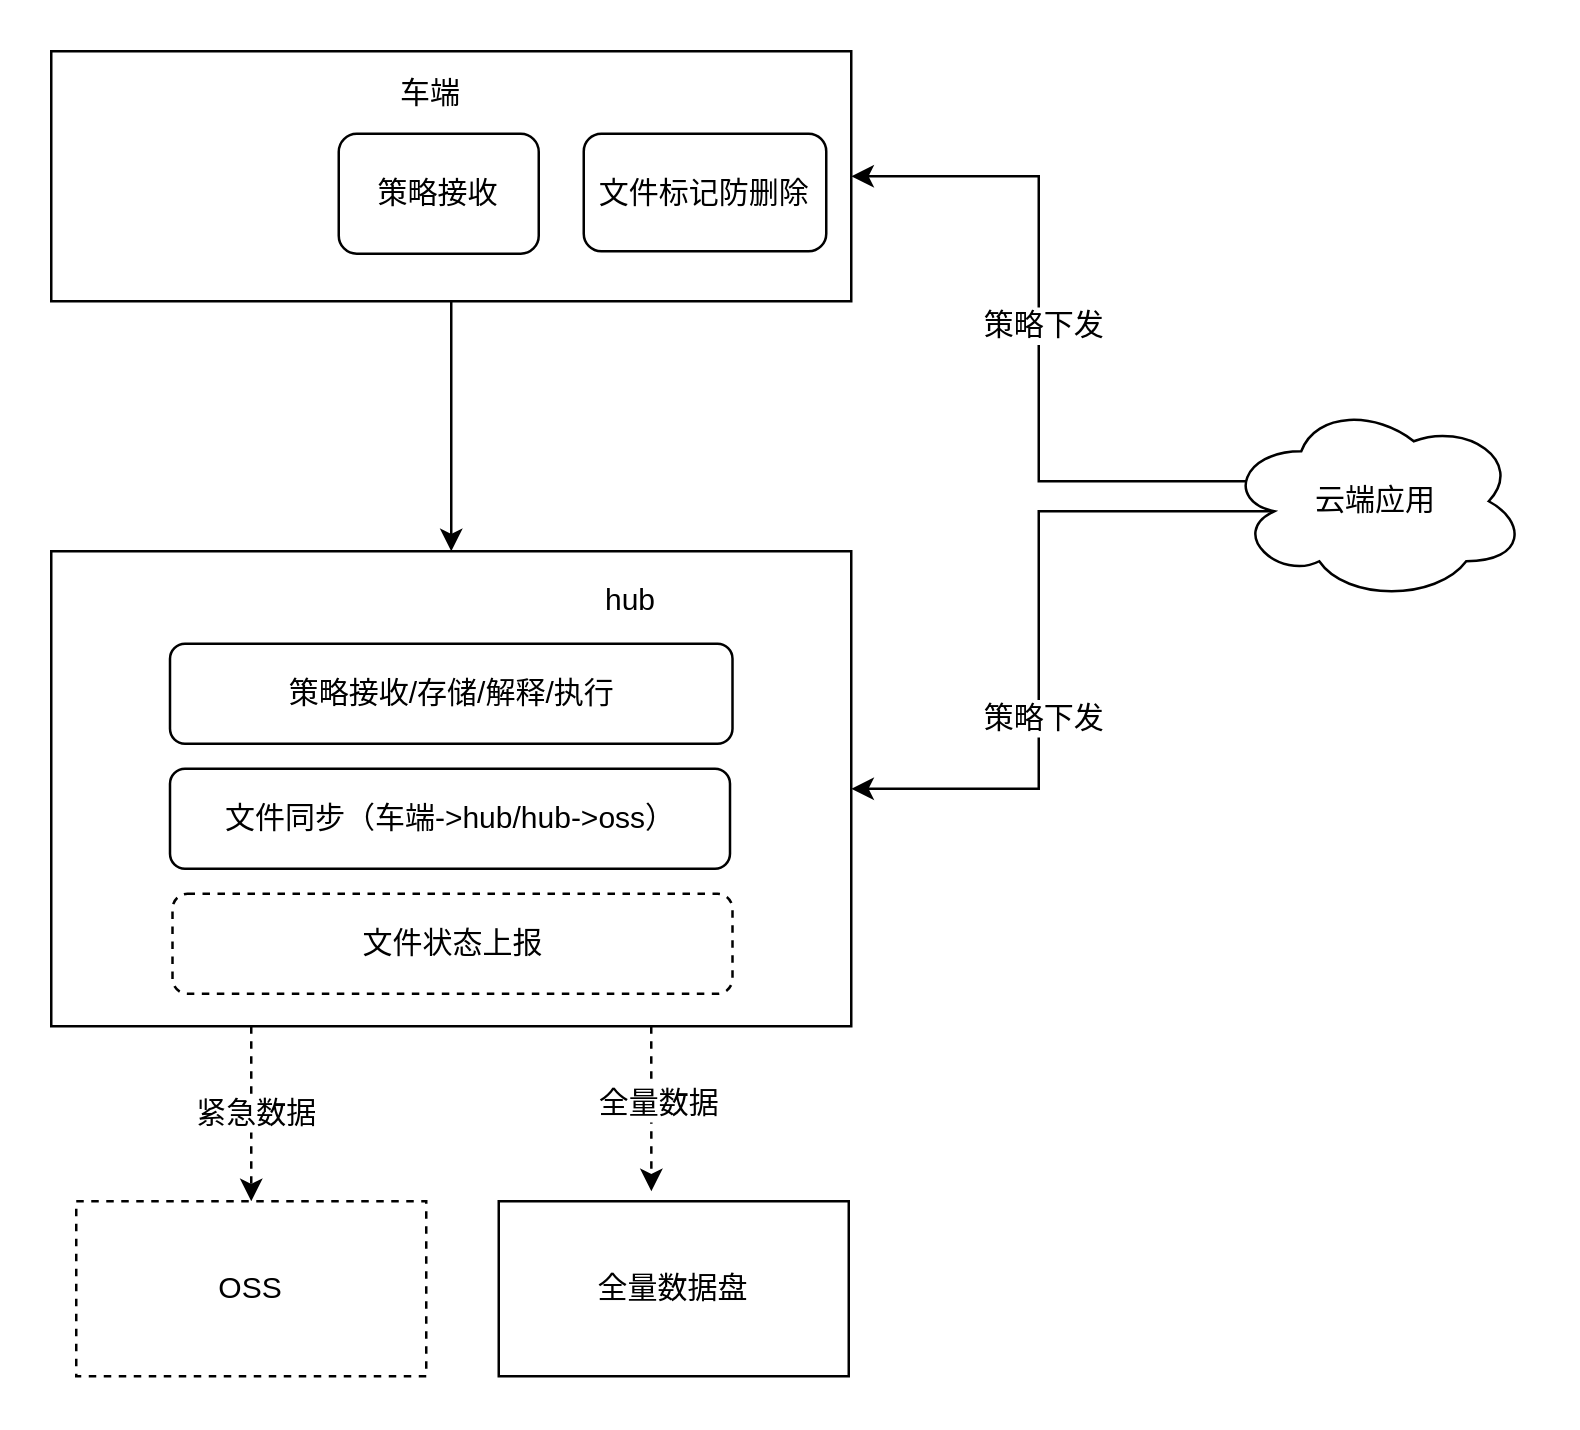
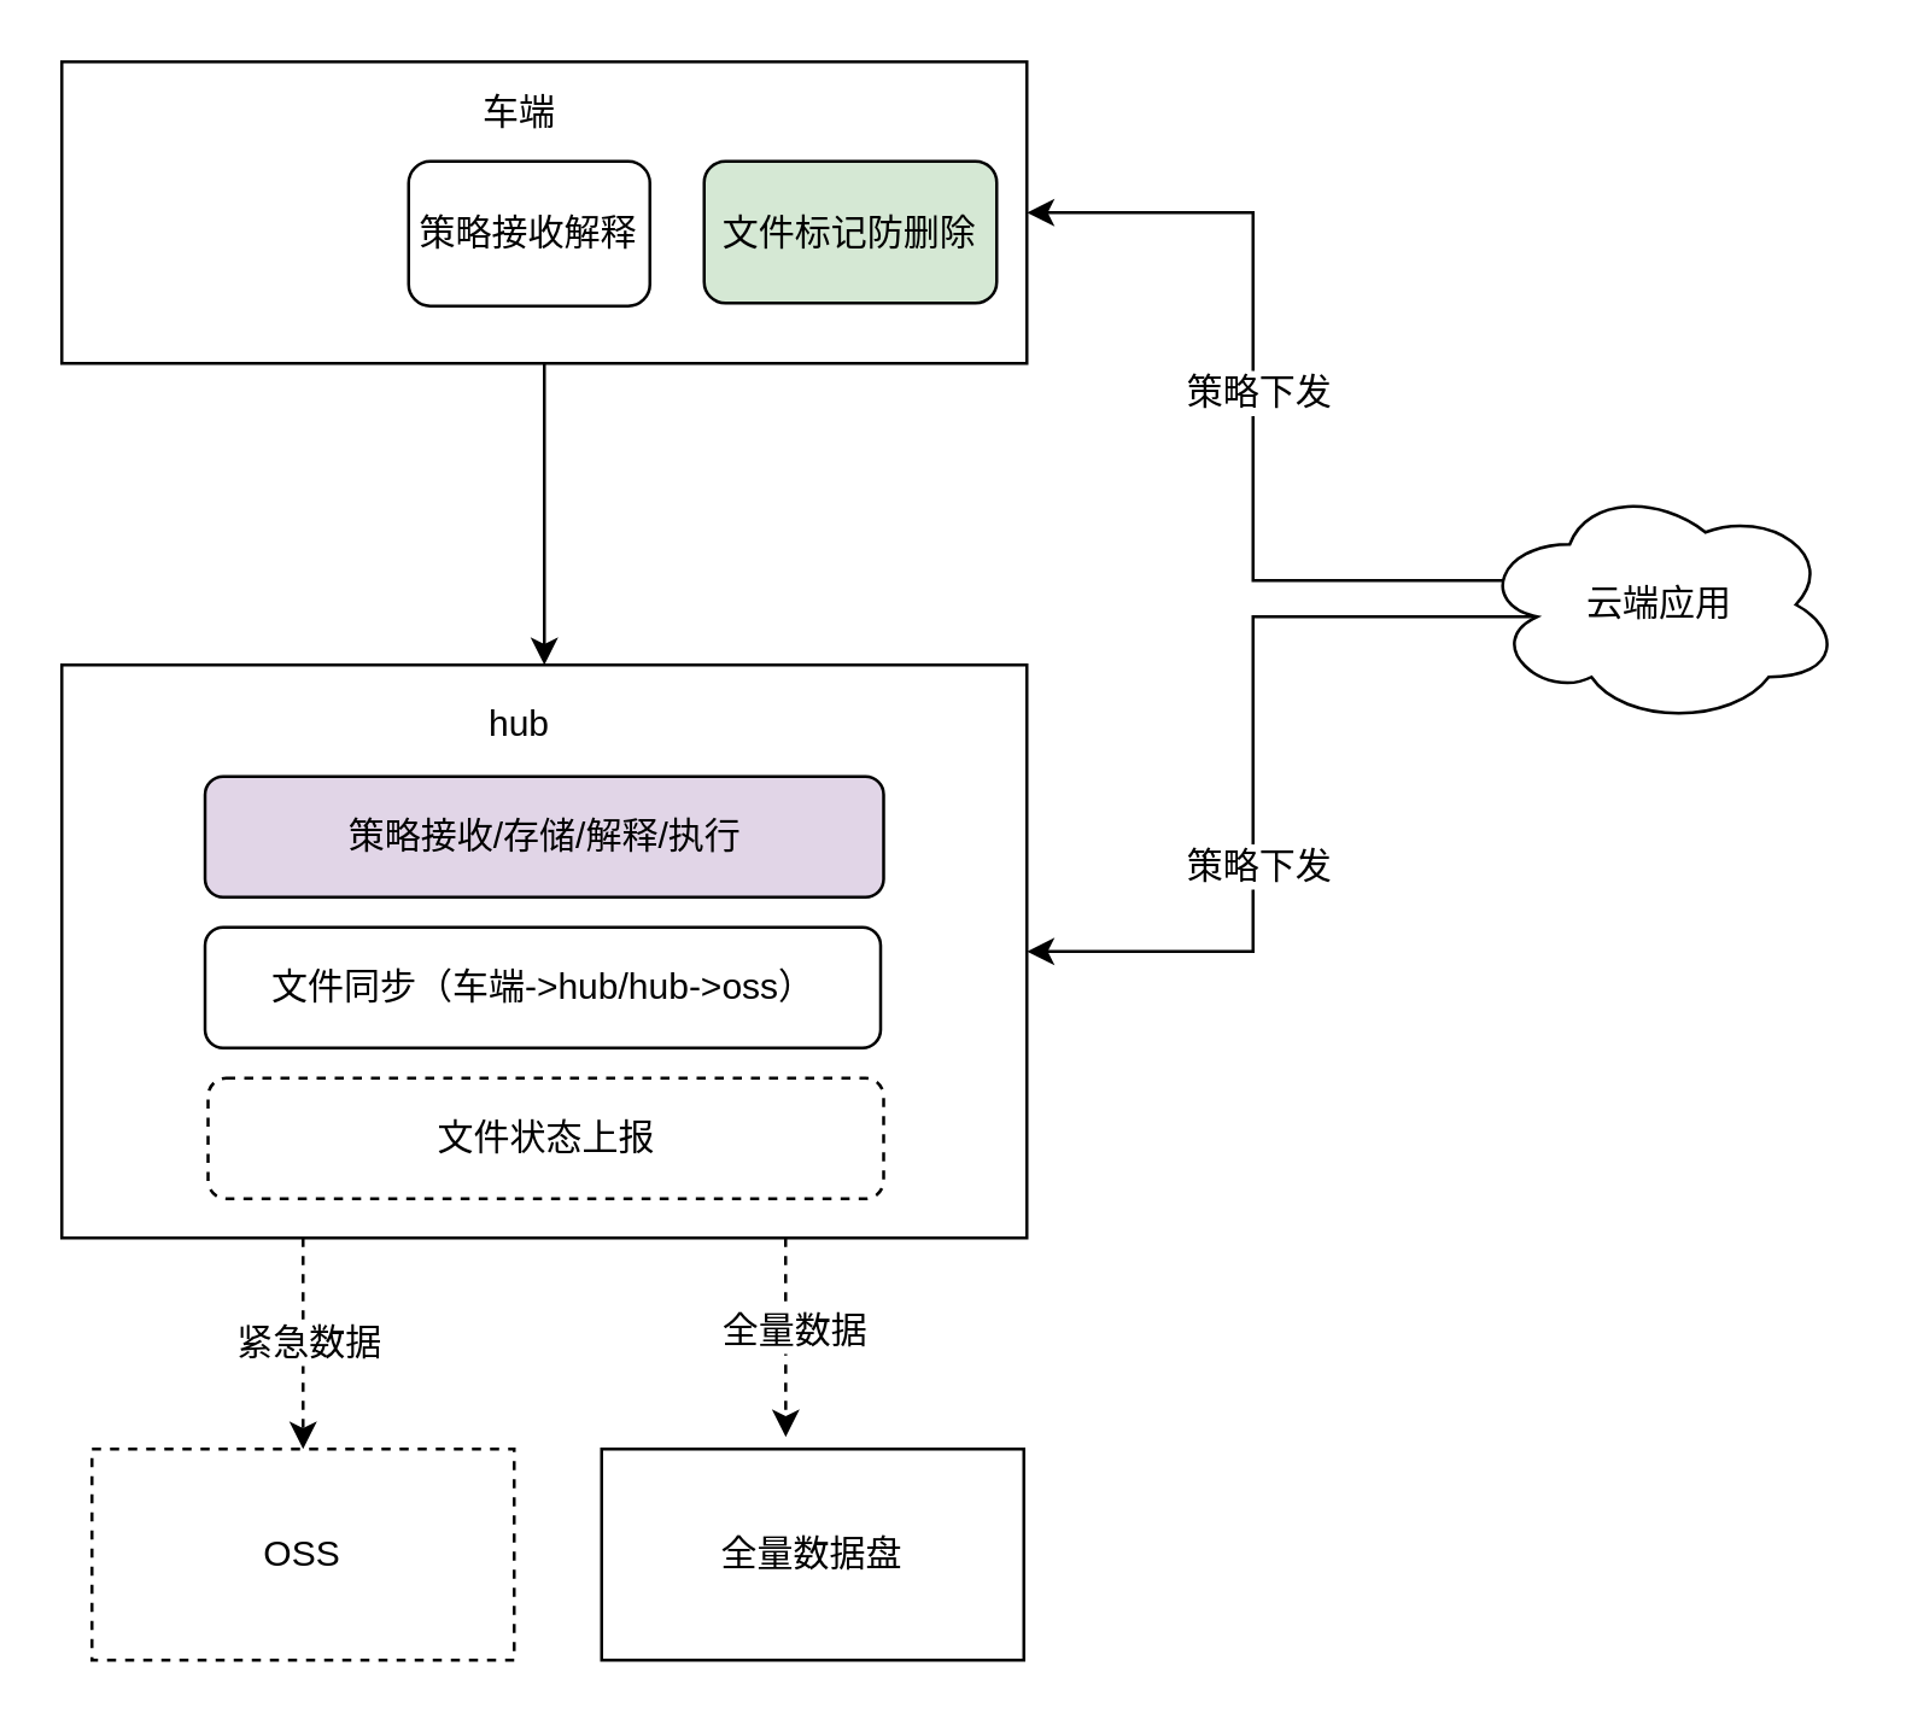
  <mxCell id="0" />
  <mxCell id="1" parent="0" />
  <mxCell id="2" style="edgeStyle=orthogonalEdgeStyle;rounded=0;orthogonalLoop=1;jettySize=auto;html=1;exitX=0.5;exitY=1;exitDx=0;exitDy=0;entryX=0.5;entryY=0;entryDx=0;entryDy=0;" edge="1" parent="1" source="3" target="16"><mxGeometry relative="1" as="geometry" /></mxCell>
  <mxCell id="3" value="" style="rounded=0;whiteSpace=wrap;html=1;" vertex="1" parent="1"><mxGeometry x="20" y="20" width="320" height="100" as="geometry" /></mxCell>
- <mxCell id="4" value="策略接收" style="rounded=1;whiteSpace=wrap;html=1;" vertex="1" parent="1"><mxGeometry x="135" y="53" width="80" height="48" as="geometry" /></mxCell>
- <mxCell id="5" value="文件标记防删除" style="rounded=1;whiteSpace=wrap;html=1;" vertex="1" parent="1"><mxGeometry x="233" y="53" width="97" height="47" as="geometry" /></mxCell>
+ <mxCell id="4" value="策略接收解释" style="rounded=1;whiteSpace=wrap;html=1;" vertex="1" parent="1"><mxGeometry x="135" y="53" width="80" height="48" as="geometry" /></mxCell>
+ <mxCell id="5" value="文件标记防删除" style="rounded=1;whiteSpace=wrap;html=1;fillColor=#d5e8d4;" vertex="1" parent="1"><mxGeometry x="233" y="53" width="97" height="47" as="geometry" /></mxCell>
  <mxCell id="6" value="车端" style="text;html=1;strokeColor=none;fillColor=none;align=center;verticalAlign=middle;whiteSpace=wrap;rounded=0;" vertex="1" parent="1"><mxGeometry x="152" y="27" width="40" height="20" as="geometry" /></mxCell>
  <mxCell id="7" style="edgeStyle=orthogonalEdgeStyle;rounded=0;orthogonalLoop=1;jettySize=auto;html=1;exitX=0.07;exitY=0.4;exitDx=0;exitDy=0;exitPerimeter=0;entryX=1;entryY=0.5;entryDx=0;entryDy=0;" edge="1" parent="1" source="11" target="3"><mxGeometry relative="1" as="geometry" /></mxCell>
  <mxCell id="8" value="策略下发" style="text;html=1;resizable=0;points=[];align=center;verticalAlign=middle;labelBackgroundColor=#ffffff;" vertex="1" connectable="0" parent="7"><mxGeometry x="0.043" y="-1" relative="1" as="geometry"><mxPoint as="offset" /></mxGeometry></mxCell>
  <mxCell id="9" style="edgeStyle=orthogonalEdgeStyle;rounded=0;orthogonalLoop=1;jettySize=auto;html=1;exitX=0.16;exitY=0.55;exitDx=0;exitDy=0;exitPerimeter=0;" edge="1" parent="1" source="11" target="16"><mxGeometry relative="1" as="geometry" /></mxCell>
  <mxCell id="10" value="策略下发" style="text;html=1;resizable=0;points=[];align=center;verticalAlign=middle;labelBackgroundColor=#ffffff;" vertex="1" connectable="0" parent="9"><mxGeometry x="0.264" y="1" relative="1" as="geometry"><mxPoint as="offset" /></mxGeometry></mxCell>
  <mxCell id="11" value="云端应用" style="ellipse;shape=cloud;whiteSpace=wrap;html=1;" vertex="1" parent="1"><mxGeometry x="490" y="160" width="120" height="80" as="geometry" /></mxCell>
  <mxCell id="12" style="edgeStyle=orthogonalEdgeStyle;rounded=0;orthogonalLoop=1;jettySize=auto;html=1;exitX=0.25;exitY=1;exitDx=0;exitDy=0;entryX=0.5;entryY=0;entryDx=0;entryDy=0;dashed=1;" edge="1" parent="1" source="16" target="21"><mxGeometry relative="1" as="geometry" /></mxCell>
  <mxCell id="13" value="紧急数据" style="text;html=1;resizable=0;points=[];align=center;verticalAlign=middle;labelBackgroundColor=#ffffff;" vertex="1" connectable="0" parent="12"><mxGeometry x="-0.029" y="1" relative="1" as="geometry"><mxPoint as="offset" /></mxGeometry></mxCell>
  <mxCell id="14" style="edgeStyle=orthogonalEdgeStyle;rounded=0;orthogonalLoop=1;jettySize=auto;html=1;exitX=0.75;exitY=1;exitDx=0;exitDy=0;entryX=0.436;entryY=-0.057;entryDx=0;entryDy=0;entryPerimeter=0;dashed=1;" edge="1" parent="1" source="16" target="22"><mxGeometry relative="1" as="geometry" /></mxCell>
  <mxCell id="15" value="全量数据" style="text;html=1;resizable=0;points=[];align=center;verticalAlign=middle;labelBackgroundColor=#ffffff;" vertex="1" connectable="0" parent="14"><mxGeometry x="-0.061" y="2" relative="1" as="geometry"><mxPoint as="offset" /></mxGeometry></mxCell>
  <mxCell id="16" value="" style="rounded=0;whiteSpace=wrap;html=1;" vertex="1" parent="1"><mxGeometry x="20" y="220" width="320" height="190" as="geometry" /></mxCell>
- <mxCell id="17" value="策略接收/存储/解释/执行" style="rounded=1;whiteSpace=wrap;html=1;" vertex="1" parent="1"><mxGeometry x="67.5" y="257" width="225" height="40" as="geometry" /></mxCell>
+ <mxCell id="17" value="策略接收/存储/解释/执行" style="rounded=1;whiteSpace=wrap;html=1;fillColor=#e1d5e7;" vertex="1" parent="1"><mxGeometry x="67.5" y="257" width="225" height="40" as="geometry" /></mxCell>
  <mxCell id="18" value="文件同步（车端-&amp;gt;hub/hub-&amp;gt;oss）" style="rounded=1;whiteSpace=wrap;html=1;" vertex="1" parent="1"><mxGeometry x="67.5" y="307" width="224" height="40" as="geometry" /></mxCell>
  <mxCell id="19" value="文件状态上报" style="rounded=1;whiteSpace=wrap;html=1;dashed=1;" vertex="1" parent="1"><mxGeometry x="68.5" y="357" width="224" height="40" as="geometry" /></mxCell>
- <mxCell id="20" value="hub" style="text;html=1;strokeColor=none;fillColor=none;align=center;verticalAlign=middle;whiteSpace=wrap;rounded=0;" vertex="1" parent="1"><mxGeometry x="232" y="230" width="40" height="20" as="geometry" /></mxCell>
+ <mxCell id="20" value="hub" style="text;html=1;strokeColor=none;fillColor=none;align=center;verticalAlign=middle;whiteSpace=wrap;rounded=0;" vertex="1" parent="1"><mxGeometry x="152" y="230" width="40" height="20" as="geometry" /></mxCell>
  <mxCell id="21" value="OSS" style="rounded=0;whiteSpace=wrap;html=1;dashed=1;" vertex="1" parent="1"><mxGeometry x="30" y="480" width="140" height="70" as="geometry" /></mxCell>
  <mxCell id="22" value="全量数据盘" style="rounded=0;whiteSpace=wrap;html=1;" vertex="1" parent="1"><mxGeometry x="199" y="480" width="140" height="70" as="geometry" /></mxCell>
